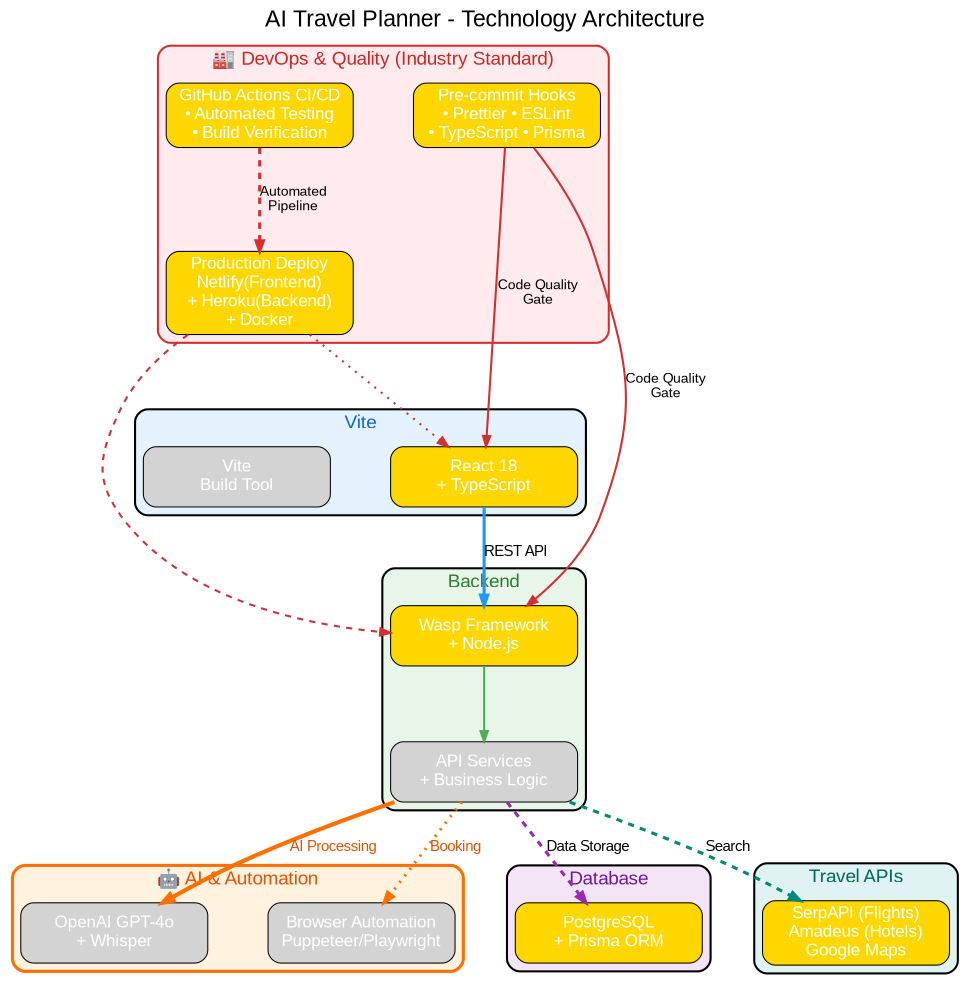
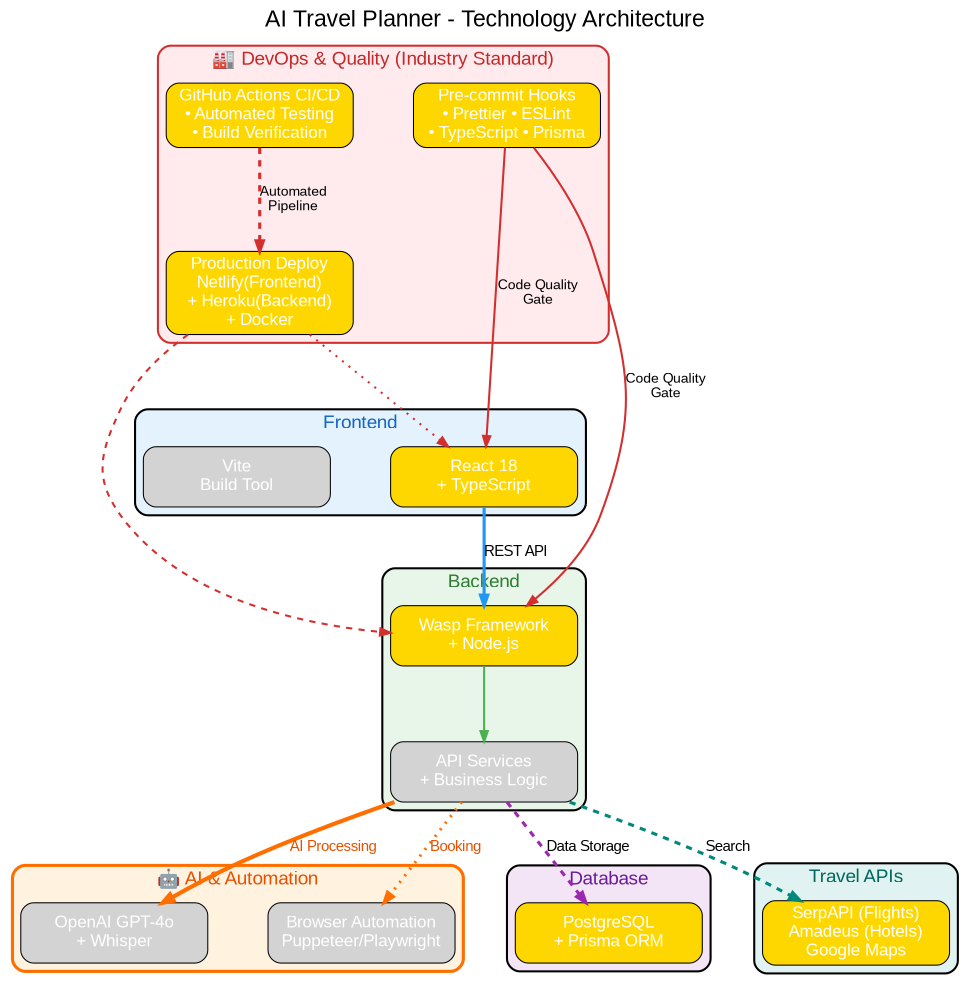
  digraph {
    compound=true
    fontname="Liberation Sans"
    fontsize=22
    label="AI Travel Planner - Technology Architecture"
    labelloc=t
    nodesep=0.8
    rankdir=TB
    ranksep=1.0
    node [fillcolor=gold fontcolor=white fontname="Liberation Sans" fontsize=16 shape=box style="rounded,filled"]
    edge [color="#D32F2F" fontname="Liberation Sans" fontsize=14 penwidth=3 style=bold]
    n1 [height=0.8 label="React 18\n+ TypeScript" width=2.5]
    n2 [fillcolor=lightgrey height=0.8 label="Vite\nBuild Tool" width=2.5]
    n3 [height=0.8 label="Wasp Framework\n+ Node.js" width=2.5]
    n4 [fillcolor=lightgrey height=0.8 label="API Services\n+ Business Logic" width=2.5]
    n5 [fillcolor=lightgrey height=0.8 label="OpenAI GPT-4o\n+ Whisper" width=2.5]
    n6 [fillcolor=lightgrey height=0.8 label="Browser Automation\nPuppeteer/Playwright" width=2.5]
    n7 [height=0.8 label="PostgreSQL\n+ Prisma ORM" width=2.5]
    n8 [height=0.8 label="SerpAPI (Flights)\nAmadeus (Hotels)\nGoogle Maps" width=2.5]
    n9 [height=0.8 label="Pre-commit Hooks\n• Prettier • ESLint\n• TypeScript • Prisma" width=2.5]
    n10 [height=0.8 label="GitHub Actions CI/CD\n• Automated Testing\n• Build Verification" width=2.5]
    n11 [height=0.8 label="Production Deploy\nNetlify(Frontend)\n+ Heroku(Backend)\n+ Docker" width=2.5]
    subgraph cluster_1 {
      fillcolor="#E3F2FD"
      fontcolor="#1565C0"
      fontsize=18
-     label=Vite
+     label=Frontend
      penwidth=2
      style="filled,rounded"
      n1
      n2
    }
    subgraph cluster_2 {
      fillcolor="#E8F5E9"
      fontcolor="#2E7D32"
      fontsize=18
      label=Backend
      penwidth=2
      style="filled,rounded"
      n3
      n4
    }
    subgraph cluster_3 {
      color="#FF6F00"
      fillcolor="#FFF3E0"
      fontcolor="#E65100"
      fontsize=18
      label="🤖 AI & Automation"
      penwidth=3
      style="filled,rounded,bold"
      n5
      n6
    }
    subgraph cluster_4 {
      fillcolor="#F3E5F5"
      fontcolor="#6A1B9A"
      fontsize=18
      label=Database
      penwidth=2
      style="filled,rounded"
      n7
    }
    subgraph cluster_5 {
      fillcolor="#E0F2F1"
      fontcolor="#00695C"
      fontsize=18
      label="Travel APIs"
      penwidth=2
      style="filled,rounded"
      n8
    }
    subgraph cluster_6 {
      color="#D32F2F"
      fillcolor="#FFEBEE"
      fontcolor="#C62828"
      fontsize=18
      label="🏭 DevOps & Quality (Industry Standard)"
      penwidth=2
      style="filled,rounded,bold"
      n9
      n10
      n11
    }
    n1 -> n3 [color="#2196F3" label="REST API"]
    n3 -> n4 [color="#4CAF50" fontsize=12 penwidth=2]
    n4 -> n5 [color="#FF6F00" fontcolor="#E65100" label="AI Processing" penwidth=4]
    n4 -> n6 [color="#FF6F00" fontcolor="#E65100" label=Booking style=dotted]
    n4 -> n7 [color="#9C27B0" label="Data Storage" style=dashed]
    n4 -> n8 [color="#00897B" label=Search style=dashed]
    n9 -> n1 [fontsize=13 label="Code Quality\nGate" penwidth=2]
    n9 -> n3 [fontsize=13 label="Code Quality\nGate" penwidth=2]
    n10 -> n11 [fontsize=13 label="Automated\nPipeline" style=dashed]
    n11 -> n1 [fontsize=12 penwidth=2 style=dotted]
    n11 -> n3 [fontsize=12 penwidth=2 style=dashed]
  }
